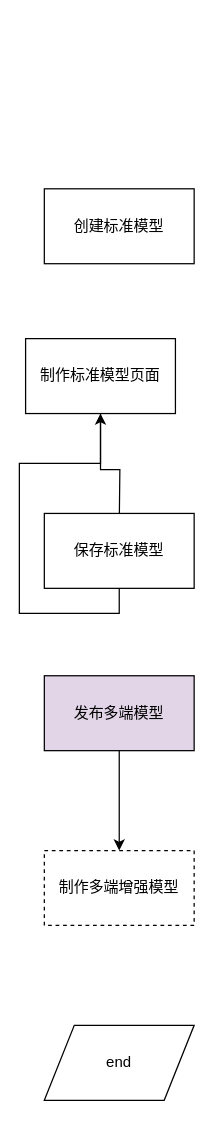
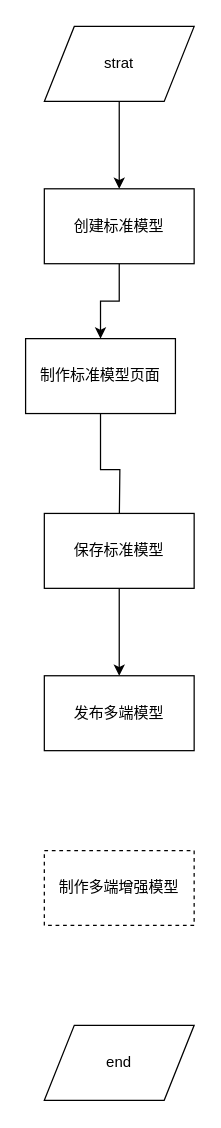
  <mxCell id="0" />
  <mxCell id="1" parent="0" />
+ <mxCell id="2" style="edgeStyle=orthogonalEdgeStyle;rounded=0;orthogonalLoop=1;jettySize=auto;html=1;exitX=0.5;exitY=1;exitDx=0;exitDy=0;" edge="1" parent="1" source="3" target="5"><mxGeometry relative="1" as="geometry" /></mxCell>
+ <mxCell id="3" value="strat" style="shape=parallelogram;perimeter=parallelogramPerimeter;whiteSpace=wrap;html=1;" vertex="1" parent="1"><mxGeometry x="35" y="20" width="120" height="60" as="geometry" /></mxCell>
+ <mxCell id="4" style="edgeStyle=orthogonalEdgeStyle;rounded=0;orthogonalLoop=1;jettySize=auto;html=1;exitX=0.5;exitY=1;exitDx=0;exitDy=0;" edge="1" parent="1" source="5" target="7"><mxGeometry relative="1" as="geometry" /></mxCell>
  <mxCell id="5" value="创建标准模型" style="rounded=0;whiteSpace=wrap;html=1;" vertex="1" parent="1"><mxGeometry x="35" y="150" width="120" height="60" as="geometry" /></mxCell>
  <mxCell id="6" style="edgeStyle=orthogonalEdgeStyle;rounded=0;orthogonalLoop=1;jettySize=auto;html=1;exitX=0.5;exitY=1;exitDx=0;exitDy=0;" edge="1" parent="1" source="7"><mxGeometry relative="1" as="geometry"><mxPoint x="95" y="420" as="targetPoint" /></mxGeometry></mxCell>
  <mxCell id="7" value="制作标准模型页面" style="rounded=0;whiteSpace=wrap;html=1;" vertex="1" parent="1"><mxGeometry x="20" y="270" width="120" height="60" as="geometry" /></mxCell>
- <mxCell id="8" style="edgeStyle=orthogonalEdgeStyle;rounded=0;orthogonalLoop=1;jettySize=auto;html=1;exitX=0.5;exitY=1;exitDx=0;exitDy=0;" edge="1" parent="1" source="9" target="7"><mxGeometry relative="1" as="geometry" /></mxCell>
+ <mxCell id="8" style="edgeStyle=orthogonalEdgeStyle;rounded=0;orthogonalLoop=1;jettySize=auto;html=1;exitX=0.5;exitY=1;exitDx=0;exitDy=0;" edge="1" parent="1" source="9" target="11"><mxGeometry relative="1" as="geometry" /></mxCell>
  <mxCell id="9" value="保存标准模型" style="rounded=0;whiteSpace=wrap;html=1;" vertex="1" parent="1"><mxGeometry x="35" y="410" width="120" height="60" as="geometry" /></mxCell>
- <mxCell id="10" style="edgeStyle=orthogonalEdgeStyle;rounded=0;orthogonalLoop=1;jettySize=auto;html=1;exitX=0.5;exitY=1;exitDx=0;exitDy=0;entryX=0.5;entryY=0;entryDx=0;entryDy=0;" edge="1" parent="1" source="11" target="12"><mxGeometry relative="1" as="geometry" /></mxCell>
- <mxCell id="11" value="发布多端模型" style="rounded=0;whiteSpace=wrap;html=1;fillColor=#e1d5e7;" vertex="1" parent="1"><mxGeometry x="35" y="540" width="120" height="60" as="geometry" /></mxCell>
+ <mxCell id="11" value="发布多端模型" style="rounded=0;whiteSpace=wrap;html=1;" vertex="1" parent="1"><mxGeometry x="35" y="540" width="120" height="60" as="geometry" /></mxCell>
  <mxCell id="12" value="制作多端增强模型" style="rounded=0;whiteSpace=wrap;html=1;dashed=1;" vertex="1" parent="1"><mxGeometry x="35" y="680" width="120" height="60" as="geometry" /></mxCell>
  <mxCell id="13" value="end" style="shape=parallelogram;perimeter=parallelogramPerimeter;whiteSpace=wrap;html=1;" vertex="1" parent="1"><mxGeometry x="35" y="820" width="120" height="60" as="geometry" /></mxCell>
